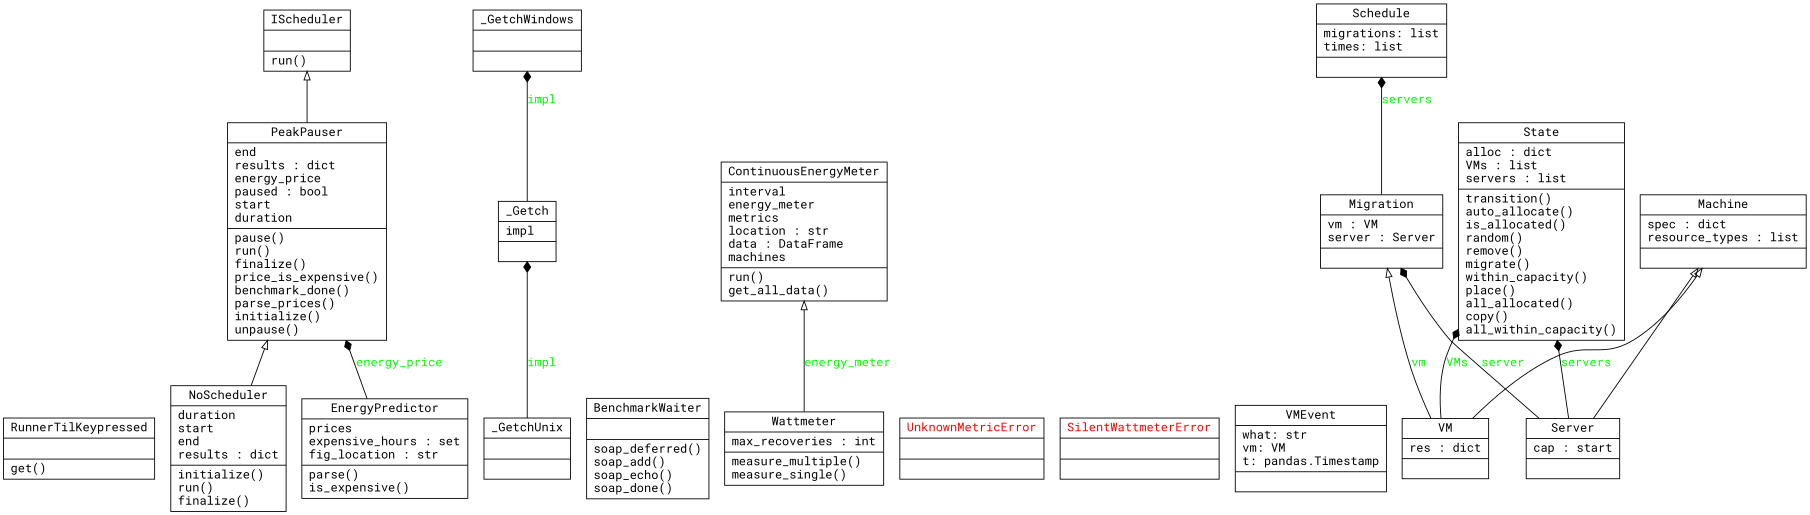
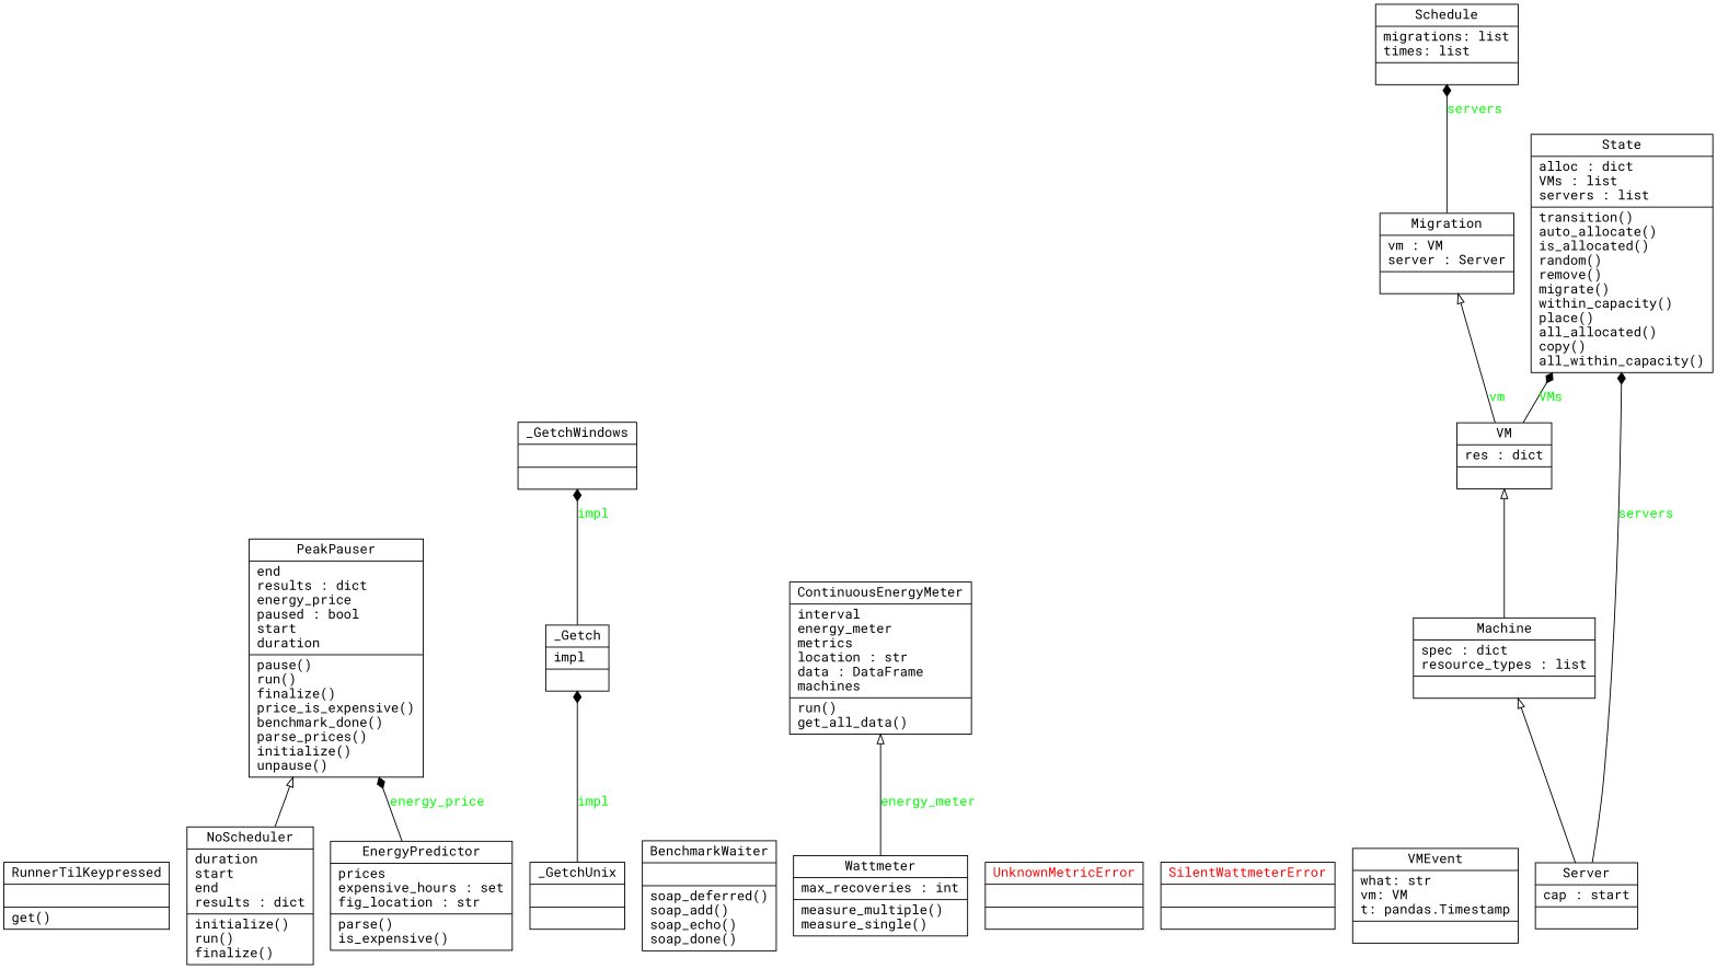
  digraph {
    fontname="Roboto Mono"
    rankdir=BT
    node [fontname="Roboto Mono" shape=record]
    edge [arrowhead=diamond arrowtail=none fontname="Roboto Mono" fontcolor=green style=solid]
    n1 [label="{RunnerTilKeypressed|\l|get()\l}"]
    n2 [label="{NoScheduler|duration\lstart\lend\lresults : dict\l|initialize()\lrun()\lfinalize()\l}"]
    n3 [label="{PeakPauser|end\lresults : dict\lenergy_price\lpaused : bool\lstart\lduration\l|pause()\lrun()\lfinalize()\lprice_is_expensive()\lbenchmark_done()\lparse_prices()\linitialize()\lunpause()\l}"]
-   n4 [label="{IScheduler|\l|run()\l}"]
    n5 [label="{EnergyPredictor|prices\lexpensive_hours : set\lfig_location : str\l|parse()\lis_expensive()\l}"]
    n6 [label="{_GetchWindows|\l|}"]
    n7 [label="{_Getch|impl\l|}"]
    n8 [label="{_GetchUnix|\l|}"]
    n9 [label="{BenchmarkWaiter|\l|soap_deferred()\lsoap_add()\lsoap_echo()\lsoap_done()\l}"]
    n10 [label="{ContinuousEnergyMeter|interval\lenergy_meter\lmetrics\llocation : str\ldata : DataFrame\lmachines\l|run()\lget_all_data()\l}"]
    n11 [label="{Wattmeter|max_recoveries : int\l|measure_multiple()\lmeasure_single()\l}"]
    n12 [fontcolor=red label="{UnknownMetricError|\l|}"]
    n13 [fontcolor=red label="{SilentWattmeterError|\l|}"]
    n14 [label="{VMEvent|what: str\lvm: VM\lt: pandas.Timestamp\l|}"]
    n15 [label="{Schedule|migrations: list\ltimes: list\l|}"]
    n16 [label="{VM|res : dict\l|}"]
    n17 [label="{Machine|spec : dict\lresource_types : list\l|}"]
    n18 [label="{State|alloc : dict\lVMs : list\lservers : list\l|transition()\lauto_allocate()\lis_allocated()\lrandom()\lremove()\lmigrate()\lwithin_capacity()\lplace()\lall_allocated()\lcopy()\lall_within_capacity()\l}"]
    n19 [label="{Migration|vm : VM\lserver : Server\l|}"]
    n20 [label="{Server|cap : start\l|}"]
    n2 -> n3 [arrowhead=empty fontcolor="" style=""]
-   n3 -> n4 [arrowhead=empty fontcolor="" style=""]
    n5 -> n3 [label=energy_price]
    n7 -> n6 [label=impl]
    n8 -> n7 [label=impl]
    n11 -> n10 [arrowhead=empty label=energy_meter]
-   n16 -> n17 [arrowhead=empty fontcolor="" style=""]
+   n17 -> n16 [arrowhead=empty fontcolor="" style=""]
    n16 -> n18 [label=VMs]
    n16 -> n19 [arrowhead=empty label=vm]
    n19 -> n15 [label=servers]
    n20 -> n17 [arrowhead=empty fontcolor="" style=""]
    n20 -> n18 [label=servers]
-   n20 -> n19 [label=server]
  }
